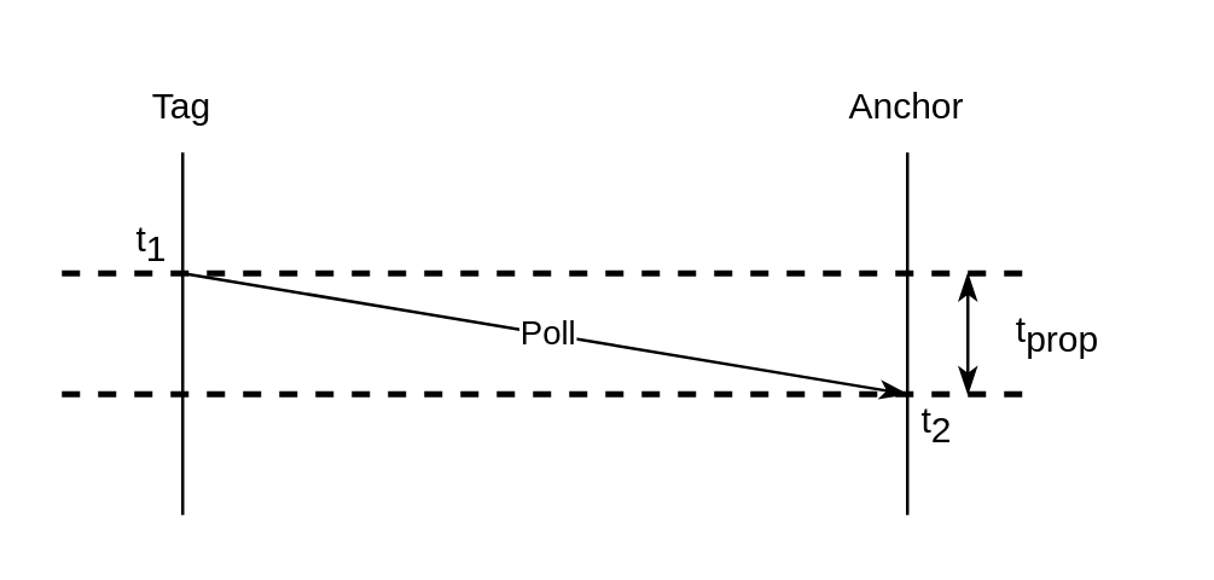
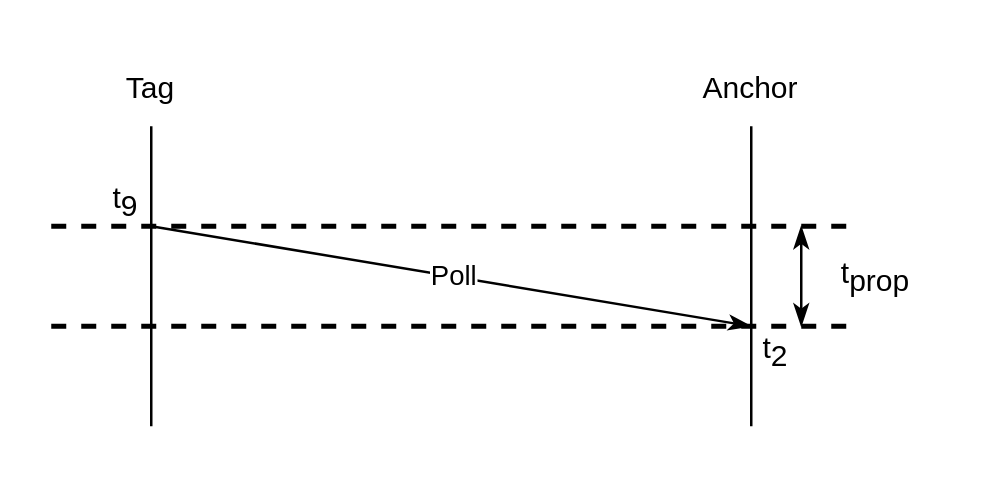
  <mxCell id="0" />
  <mxCell id="1" parent="0" />
  <mxCell id="2" value="Tag" style="text;html=1;align=center;verticalAlign=middle;whiteSpace=wrap;rounded=0;fontSize=12;" parent="1" vertex="1"><mxGeometry x="30" y="20" width="60" height="30" as="geometry" /></mxCell>
  <mxCell id="3" value="Anchor" style="text;html=1;align=center;verticalAlign=middle;whiteSpace=wrap;rounded=0;fontSize=12;" parent="1" vertex="1"><mxGeometry x="270" y="20" width="60" height="30" as="geometry" /></mxCell>
  <mxCell id="4" value="" style="endArrow=none;html=1;rounded=0;fontSize=12;" parent="1" edge="1"><mxGeometry width="50" height="50" relative="1" as="geometry"><mxPoint x="60" y="170" as="sourcePoint" /><mxPoint x="60" y="50" as="targetPoint" /></mxGeometry></mxCell>
  <mxCell id="5" value="" style="endArrow=none;html=1;rounded=0;fontSize=12;" parent="1" edge="1"><mxGeometry width="50" height="50" relative="1" as="geometry"><mxPoint x="300" y="170" as="sourcePoint" /><mxPoint x="300" y="50" as="targetPoint" /></mxGeometry></mxCell>
  <mxCell id="6" value="" style="endArrow=classicThin;html=1;rounded=0;endFill=1;fontSize=12;" parent="1" edge="1"><mxGeometry width="50" height="50" relative="1" as="geometry"><mxPoint x="60" y="90" as="sourcePoint" /><mxPoint x="300" y="130" as="targetPoint" /></mxGeometry></mxCell>
  <mxCell id="7" value="Poll" style="edgeLabel;html=1;align=center;verticalAlign=middle;resizable=0;points=[];" parent="6" vertex="1" connectable="0"><mxGeometry x="0.185" relative="1" as="geometry"><mxPoint x="-22" y="-4" as="offset" /></mxGeometry></mxCell>
  <mxCell id="8" value="" style="endArrow=none;dashed=1;html=1;strokeWidth=2;rounded=0;fontSize=12;" parent="1" edge="1"><mxGeometry width="50" height="50" relative="1" as="geometry"><mxPoint x="20" y="90" as="sourcePoint" /><mxPoint x="340" y="90" as="targetPoint" /></mxGeometry></mxCell>
  <mxCell id="9" value="" style="endArrow=none;dashed=1;html=1;strokeWidth=2;rounded=0;fontSize=12;" parent="1" edge="1"><mxGeometry width="50" height="50" relative="1" as="geometry"><mxPoint x="20" y="130" as="sourcePoint" /><mxPoint x="340" y="130" as="targetPoint" /></mxGeometry></mxCell>
  <mxCell id="10" value="" style="endArrow=classicThin;startArrow=classicThin;html=1;rounded=0;startFill=1;endFill=1;fontSize=12;" parent="1" edge="1"><mxGeometry width="50" height="50" relative="1" as="geometry"><mxPoint x="320" y="130" as="sourcePoint" /><mxPoint x="320" y="90" as="targetPoint" /></mxGeometry></mxCell>
  <mxCell id="11" value="t&lt;sub style=&quot;font-size: 12px;&quot;&gt;prop&lt;/sub&gt;" style="text;html=1;align=center;verticalAlign=middle;whiteSpace=wrap;rounded=0;fontSize=12;" parent="1" vertex="1"><mxGeometry x="320" y="95" width="60" height="30" as="geometry" /></mxCell>
- <mxCell id="12" value="t&lt;sub style=&quot;font-size: 12px;&quot;&gt;1&lt;/sub&gt;" style="text;html=1;align=center;verticalAlign=middle;whiteSpace=wrap;rounded=0;fontSize=12;" parent="1" vertex="1"><mxGeometry x="20" y="65" width="60" height="30" as="geometry" /></mxCell>
+ <mxCell id="12" value="t&lt;sub style=&quot;font-size: 12px;&quot;&gt;9&lt;/sub&gt;" style="text;html=1;align=center;verticalAlign=middle;whiteSpace=wrap;rounded=0;fontSize=12;" parent="1" vertex="1"><mxGeometry x="20" y="65" width="60" height="30" as="geometry" /></mxCell>
  <mxCell id="13" value="&lt;div style=&quot;font-size: 12px;&quot;&gt;t&lt;sub style=&quot;font-size: 12px;&quot;&gt;2&lt;/sub&gt;&lt;/div&gt;" style="text;html=1;align=center;verticalAlign=middle;whiteSpace=wrap;rounded=0;fontSize=12;" parent="1" vertex="1"><mxGeometry x="280" y="125" width="60" height="30" as="geometry" /></mxCell>
